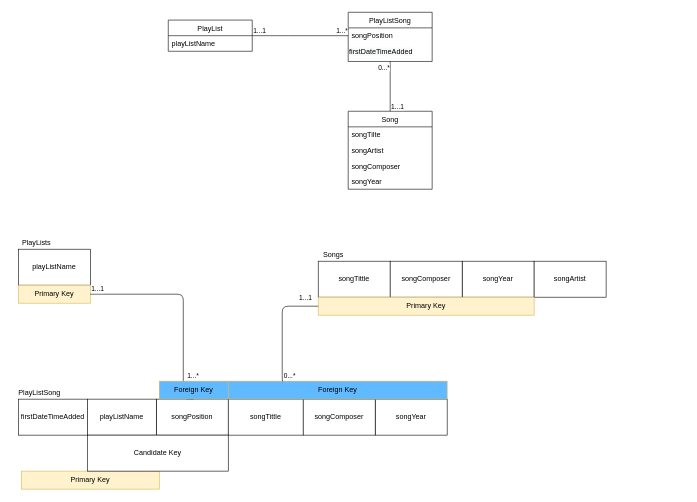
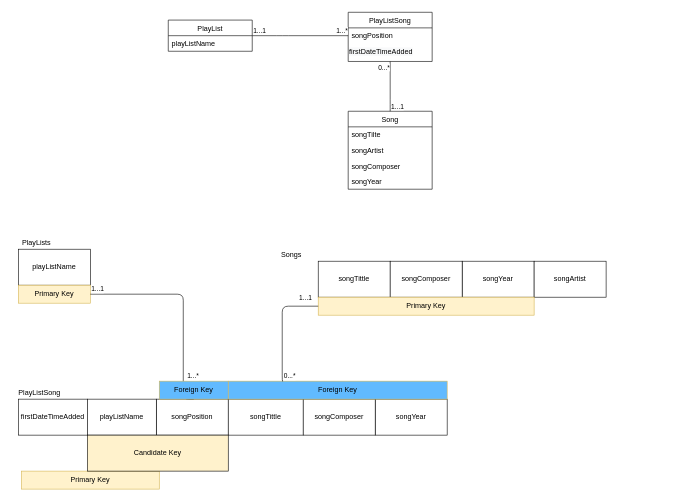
  <mxCell id="0" />
  <mxCell id="1" parent="0" />
  <mxCell id="2" value="PlayList" style="swimlane;fontStyle=0;childLayout=stackLayout;horizontal=1;startSize=26;fillColor=none;horizontalStack=0;resizeParent=1;resizeParentMax=0;resizeLast=0;collapsible=1;marginBottom=0;" parent="1" vertex="1"><mxGeometry x="280" y="33" width="140" height="52" as="geometry" /></mxCell>
  <mxCell id="3" value="playListName" style="text;strokeColor=none;fillColor=none;align=left;verticalAlign=top;spacingLeft=4;spacingRight=4;overflow=hidden;rotatable=0;points=[[0,0.5],[1,0.5]];portConstraint=eastwest;" parent="2" vertex="1"><mxGeometry y="26" width="140" height="26" as="geometry" /></mxCell>
  <mxCell id="4" value="Song" style="swimlane;fontStyle=0;childLayout=stackLayout;horizontal=1;startSize=26;fillColor=none;horizontalStack=0;resizeParent=1;resizeParentMax=0;resizeLast=0;collapsible=1;marginBottom=0;" parent="1" vertex="1"><mxGeometry x="580" y="185" width="140" height="130" as="geometry" /></mxCell>
  <mxCell id="5" value="songTilte" style="text;strokeColor=none;fillColor=none;align=left;verticalAlign=top;spacingLeft=4;spacingRight=4;overflow=hidden;rotatable=0;points=[[0,0.5],[1,0.5]];portConstraint=eastwest;" parent="4" vertex="1"><mxGeometry y="26" width="140" height="26" as="geometry" /></mxCell>
  <mxCell id="6" value="songArtist" style="text;strokeColor=none;fillColor=none;align=left;verticalAlign=top;spacingLeft=4;spacingRight=4;overflow=hidden;rotatable=0;points=[[0,0.5],[1,0.5]];portConstraint=eastwest;" parent="4" vertex="1"><mxGeometry y="52" width="140" height="26" as="geometry" /></mxCell>
  <mxCell id="7" value="songComposer" style="text;strokeColor=none;fillColor=none;align=left;verticalAlign=top;spacingLeft=4;spacingRight=4;overflow=hidden;rotatable=0;points=[[0,0.5],[1,0.5]];portConstraint=eastwest;" parent="4" vertex="1"><mxGeometry y="78" width="140" height="26" as="geometry" /></mxCell>
  <mxCell id="8" value="songYear" style="text;strokeColor=none;fillColor=none;align=left;verticalAlign=top;spacingLeft=4;spacingRight=4;overflow=hidden;rotatable=0;points=[[0,0.5],[1,0.5]];portConstraint=eastwest;" parent="4" vertex="1"><mxGeometry y="104" width="140" height="26" as="geometry" /></mxCell>
  <mxCell id="9" value="PlayListSong" style="swimlane;fontStyle=0;childLayout=stackLayout;horizontal=1;startSize=26;fillColor=none;horizontalStack=0;resizeParent=1;resizeParentMax=0;resizeLast=0;collapsible=1;marginBottom=0;" parent="1" vertex="1"><mxGeometry x="580" y="20" width="140" height="82" as="geometry" /></mxCell>
  <mxCell id="10" value="songPosition" style="text;strokeColor=none;fillColor=none;align=left;verticalAlign=top;spacingLeft=4;spacingRight=4;overflow=hidden;rotatable=0;points=[[0,0.5],[1,0.5]];portConstraint=eastwest;" parent="9" vertex="1"><mxGeometry y="26" width="140" height="26" as="geometry" /></mxCell>
  <mxCell id="11" value="&lt;span style=&quot;color: rgb(0 , 0 , 0) ; font-family: &amp;#34;helvetica&amp;#34; ; font-size: 12px ; font-style: normal ; font-weight: 400 ; letter-spacing: normal ; text-align: left ; text-indent: 0px ; text-transform: none ; word-spacing: 0px ; background-color: rgb(248 , 249 , 250) ; display: inline ; float: none&quot;&gt;firstDateTimeAdded&lt;/span&gt;" style="text;whiteSpace=wrap;html=1;" parent="9" vertex="1"><mxGeometry y="52" width="140" height="30" as="geometry" /></mxCell>
  <mxCell id="12" value="PlayLists&lt;br&gt;" style="text;html=1;align=center;verticalAlign=middle;resizable=0;points=[];autosize=1;rotation=0;" parent="1" vertex="1"><mxGeometry x="30" y="395" width="60" height="20" as="geometry" /></mxCell>
  <mxCell id="13" value="songPosition" style="whiteSpace=wrap;html=1;" parent="1" vertex="1"><mxGeometry x="260" y="665" width="120" height="60" as="geometry" /></mxCell>
  <mxCell id="14" value="PlayListSong" style="text;html=1;align=center;verticalAlign=middle;resizable=0;points=[];autosize=1;" parent="1" vertex="1"><mxGeometry y="645" width="90" height="20" as="geometry" x="20" /></mxCell>
- <mxCell id="15" value="Songs&lt;br&gt;" style="text;html=1;align=center;verticalAlign=middle;resizable=0;points=[];autosize=1;" parent="1" vertex="1"><mxGeometry x="530" y="415" width="50" height="20" as="geometry" /></mxCell>
+ <mxCell id="15" value="Songs&lt;br&gt;" style="text;html=1;align=center;verticalAlign=middle;resizable=0;points=[];autosize=1;" parent="1" vertex="1"><mxGeometry x="460" y="415" width="50" height="20" as="geometry" /></mxCell>
  <mxCell id="16" value="" style="group" parent="1" connectable="0" vertex="1"><mxGeometry x="530" y="435" width="480" height="60" as="geometry" /></mxCell>
  <mxCell id="17" value="songTittle" style="whiteSpace=wrap;html=1;" parent="16" vertex="1"><mxGeometry width="120" height="60" as="geometry" /></mxCell>
  <mxCell id="18" value="songYear" style="whiteSpace=wrap;html=1;" parent="16" vertex="1"><mxGeometry x="240" width="120" height="60" as="geometry" /></mxCell>
  <mxCell id="19" value="songComposer" style="whiteSpace=wrap;html=1;" parent="16" vertex="1"><mxGeometry x="120" width="120" height="60" as="geometry" /></mxCell>
  <mxCell id="20" value="songArtist" style="whiteSpace=wrap;html=1;" parent="16" vertex="1"><mxGeometry x="360" width="120" height="60" as="geometry" /></mxCell>
  <mxCell id="21" value="playListName" style="rounded=0;whiteSpace=wrap;html=1;" parent="1" vertex="1"><mxGeometry x="30" y="415" width="120" height="60" as="geometry" /></mxCell>
  <mxCell id="22" value="Primary Key" style="rounded=0;whiteSpace=wrap;html=1;fillColor=#fff2cc;strokeColor=#d6b656;" parent="1" vertex="1"><mxGeometry x="30" y="475" width="120" height="30" as="geometry" /></mxCell>
  <mxCell id="23" value="Primary Key" style="rounded=0;whiteSpace=wrap;html=1;fillColor=#fff2cc;strokeColor=#d6b656;" parent="1" vertex="1"><mxGeometry x="35" y="785" width="230" height="30" as="geometry" /></mxCell>
  <mxCell id="24" value="firstDateTimeAdded" style="whiteSpace=wrap;html=1;" parent="1" vertex="1"><mxGeometry x="30" y="665" width="115" height="60" as="geometry" /></mxCell>
  <mxCell id="25" value="" style="endArrow=none;html=1;edgeStyle=orthogonalEdgeStyle;exitX=0.5;exitY=0;exitDx=0;exitDy=0;entryX=0.5;entryY=1;entryDx=0;entryDy=0;" parent="1" source="4" target="11" edge="1"><mxGeometry relative="1" as="geometry"><mxPoint x="665" y="175" as="sourcePoint" /><mxPoint x="825" y="175" as="targetPoint" /><Array as="points"><mxPoint x="650" y="175" /><mxPoint x="650" y="175" /></Array></mxGeometry></mxCell>
  <mxCell id="26" value="1...1" style="edgeLabel;resizable=0;html=1;align=left;verticalAlign=bottom;" parent="25" connectable="0" vertex="1"><mxGeometry x="-1" relative="1" as="geometry" /></mxCell>
  <mxCell id="27" value="0...*" style="edgeLabel;resizable=0;html=1;align=right;verticalAlign=bottom;" parent="25" connectable="0" vertex="1"><mxGeometry x="1" relative="1" as="geometry"><mxPoint y="18" as="offset" /></mxGeometry></mxCell>
  <mxCell id="28" value="" style="endArrow=none;html=1;edgeStyle=orthogonalEdgeStyle;exitX=1;exitY=0.5;exitDx=0;exitDy=0;entryX=0;entryY=0.5;entryDx=0;entryDy=0;" parent="1" source="2" target="10" edge="1"><mxGeometry relative="1" as="geometry"><mxPoint x="380" y="125" as="sourcePoint" /><mxPoint x="579" y="63" as="targetPoint" /><Array as="points"><mxPoint x="470" y="59" /><mxPoint x="470" y="59" /></Array></mxGeometry></mxCell>
  <mxCell id="29" value="1...1" style="edgeLabel;resizable=0;html=1;align=left;verticalAlign=bottom;" parent="28" connectable="0" vertex="1"><mxGeometry x="-1" relative="1" as="geometry" /></mxCell>
  <mxCell id="30" value="1...*" style="edgeLabel;resizable=0;html=1;align=right;verticalAlign=bottom;" parent="28" connectable="0" vertex="1"><mxGeometry x="1" relative="1" as="geometry" /></mxCell>
  <mxCell id="31" value="" style="endArrow=none;html=1;edgeStyle=orthogonalEdgeStyle;exitX=1;exitY=0.5;exitDx=0;exitDy=0;entryX=0.5;entryY=1;entryDx=0;entryDy=0;" parent="1" source="22" target="35" edge="1"><mxGeometry relative="1" as="geometry"><mxPoint x="150" y="585" as="sourcePoint" /><mxPoint x="310" y="585" as="targetPoint" /><Array as="points"><mxPoint x="305" y="490" /><mxPoint x="305" y="665" /></Array></mxGeometry></mxCell>
  <mxCell id="32" value="1...1" style="edgeLabel;resizable=0;html=1;align=left;verticalAlign=bottom;" parent="31" connectable="0" vertex="1"><mxGeometry x="-1" relative="1" as="geometry" /></mxCell>
  <mxCell id="33" value="child" style="edgeLabel;resizable=0;html=1;align=right;verticalAlign=bottom;" parent="31" connectable="0" vertex="1"><mxGeometry x="1" relative="1" as="geometry" /></mxCell>
  <mxCell id="34" value="playListName" style="rounded=0;whiteSpace=wrap;html=1;" parent="1" vertex="1"><mxGeometry x="145" y="665" width="115" height="60" as="geometry" /></mxCell>
  <mxCell id="35" value="Foreign Key" style="rounded=0;whiteSpace=wrap;html=1;fillColor=#61BAFF;strokeColor=#d6b656;" parent="1" vertex="1"><mxGeometry x="265" y="635" width="115" height="30" as="geometry" /></mxCell>
  <mxCell id="36" value="1...*" style="edgeLabel;resizable=0;html=1;align=left;verticalAlign=bottom;" parent="1" connectable="0" vertex="1"><mxGeometry x="310" y="635" as="geometry" /></mxCell>
  <mxCell id="37" value="Primary Key" style="rounded=0;whiteSpace=wrap;html=1;fillColor=#fff2cc;strokeColor=#d6b656;" parent="1" vertex="1"><mxGeometry x="530" y="495" width="360" height="30" as="geometry" /></mxCell>
  <mxCell id="38" value="" style="group" parent="1" connectable="0" vertex="1"><mxGeometry x="660" y="425" width="480" height="300" as="geometry" /></mxCell>
  <mxCell id="39" value="songTittle" style="whiteSpace=wrap;html=1;" parent="38" vertex="1"><mxGeometry x="-280" y="240" width="125" height="60" as="geometry" /></mxCell>
  <mxCell id="40" value="songYear" style="whiteSpace=wrap;html=1;" parent="38" vertex="1"><mxGeometry x="-35" y="240" width="120" height="60" as="geometry" /></mxCell>
  <mxCell id="41" value="songComposer" style="whiteSpace=wrap;html=1;" parent="38" vertex="1"><mxGeometry x="-155" y="240" width="120" height="60" as="geometry" /></mxCell>
  <mxCell id="42" value="Foreign Key" style="rounded=0;whiteSpace=wrap;html=1;fillColor=#61BAFF;strokeColor=#d6b656;" parent="1" vertex="1"><mxGeometry x="380" y="635" width="365" height="30" as="geometry" /></mxCell>
  <mxCell id="43" value="" style="endArrow=none;html=1;edgeStyle=orthogonalEdgeStyle;entryX=0;entryY=0.5;entryDx=0;entryDy=0;exitX=0.25;exitY=0;exitDx=0;exitDy=0;" parent="1" source="42" target="37" edge="1"><mxGeometry relative="1" as="geometry"><mxPoint x="150" y="779.5" as="sourcePoint" /><mxPoint x="310" y="779.5" as="targetPoint" /><Array as="points"><mxPoint x="470" y="635" /><mxPoint x="470" y="510" /></Array></mxGeometry></mxCell>
  <mxCell id="44" value="0...*" style="edgeLabel;resizable=0;html=1;align=left;verticalAlign=bottom;" parent="43" connectable="0" vertex="1"><mxGeometry x="-1" relative="1" as="geometry"><mxPoint as="offset" /></mxGeometry></mxCell>
  <mxCell id="45" value="1...1" style="edgeLabel;resizable=0;html=1;align=right;verticalAlign=bottom;" parent="43" connectable="0" vertex="1"><mxGeometry x="1" relative="1" as="geometry"><mxPoint x="-10" y="-5" as="offset" /></mxGeometry></mxCell>
- <mxCell id="46" value="Candidate Key" style="rounded=0;whiteSpace=wrap;html=1;fillColor=#FFFFFF;" parent="1" vertex="1"><mxGeometry x="145" y="725" width="235" height="60" as="geometry" /></mxCell>
+ <mxCell id="46" value="Candidate Key" style="rounded=0;whiteSpace=wrap;html=1;fillColor=#fff2cc;" parent="1" vertex="1"><mxGeometry x="145" y="725" width="235" height="60" as="geometry" /></mxCell>
